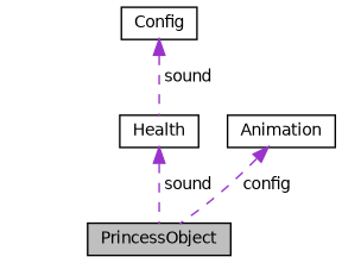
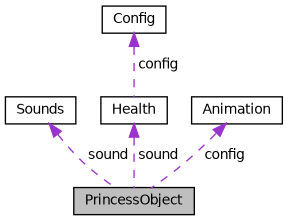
  digraph {
    node [color=black fillcolor=white fontname=Helvetica fontsize=10 shape=record style=filled]
    edge [color=darkorchid3 dir=back fontname=Helvetica fontsize=10 labelfontname=Helvetica labelfontsize=10 style=dashed]
    n1 [fillcolor=grey75 fontcolor=black height=0.2 label=PrincessObject width=0.4]
+   n2 [height=0.2 label=Sounds width=0.4]
    n3 [height=0.2 label=Health width=0.4]
    n4 [height=0.2 label=Config width=0.4]
    n5 [height=0.2 label=Animation width=0.4]
+   n2 -> n1 [label=" sound"]
    n3 -> n1 [label=" sound"]
-   n4 -> n3 [label=" sound"]
+   n4 -> n3 [label=" config"]
    n5 -> n1 [label=" config"]
  }
